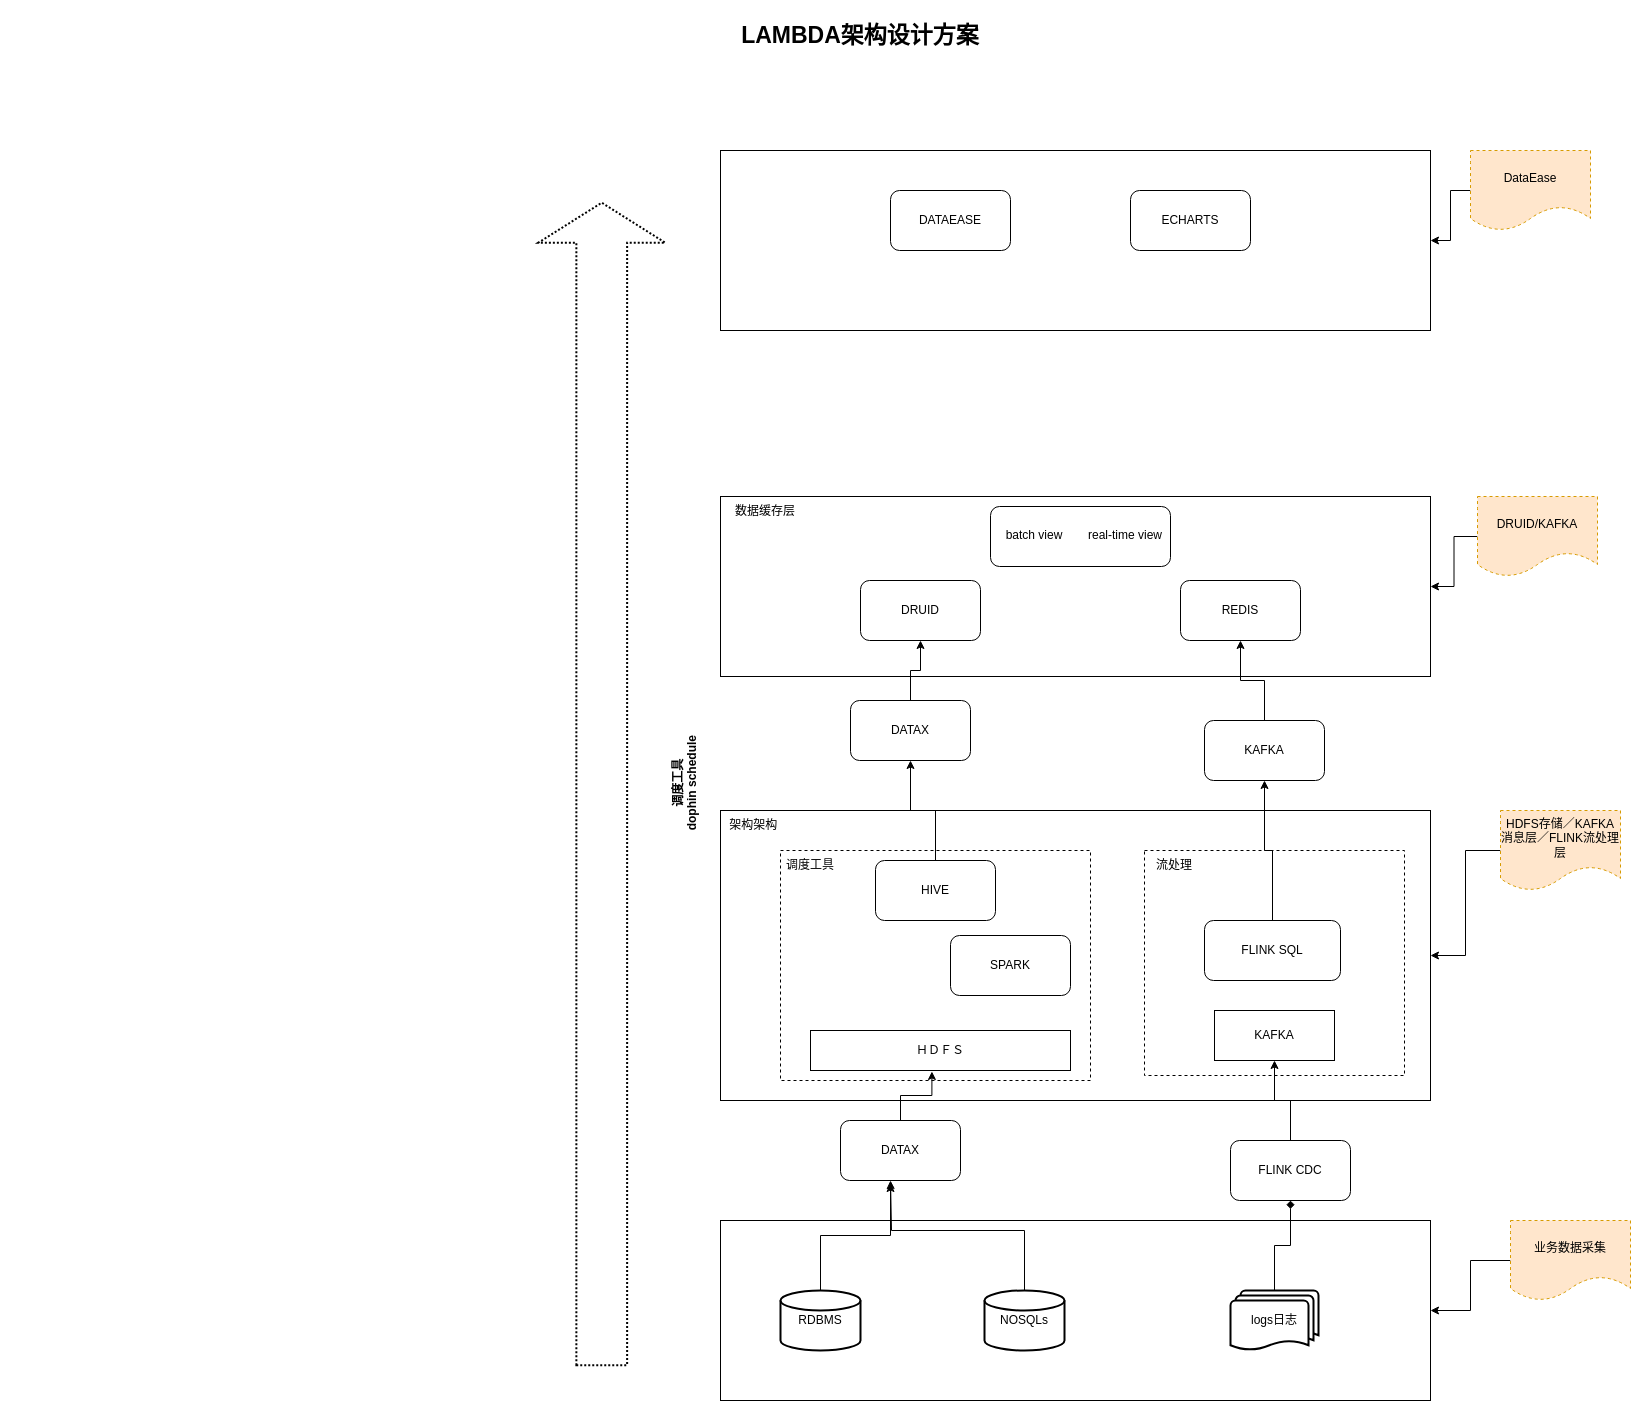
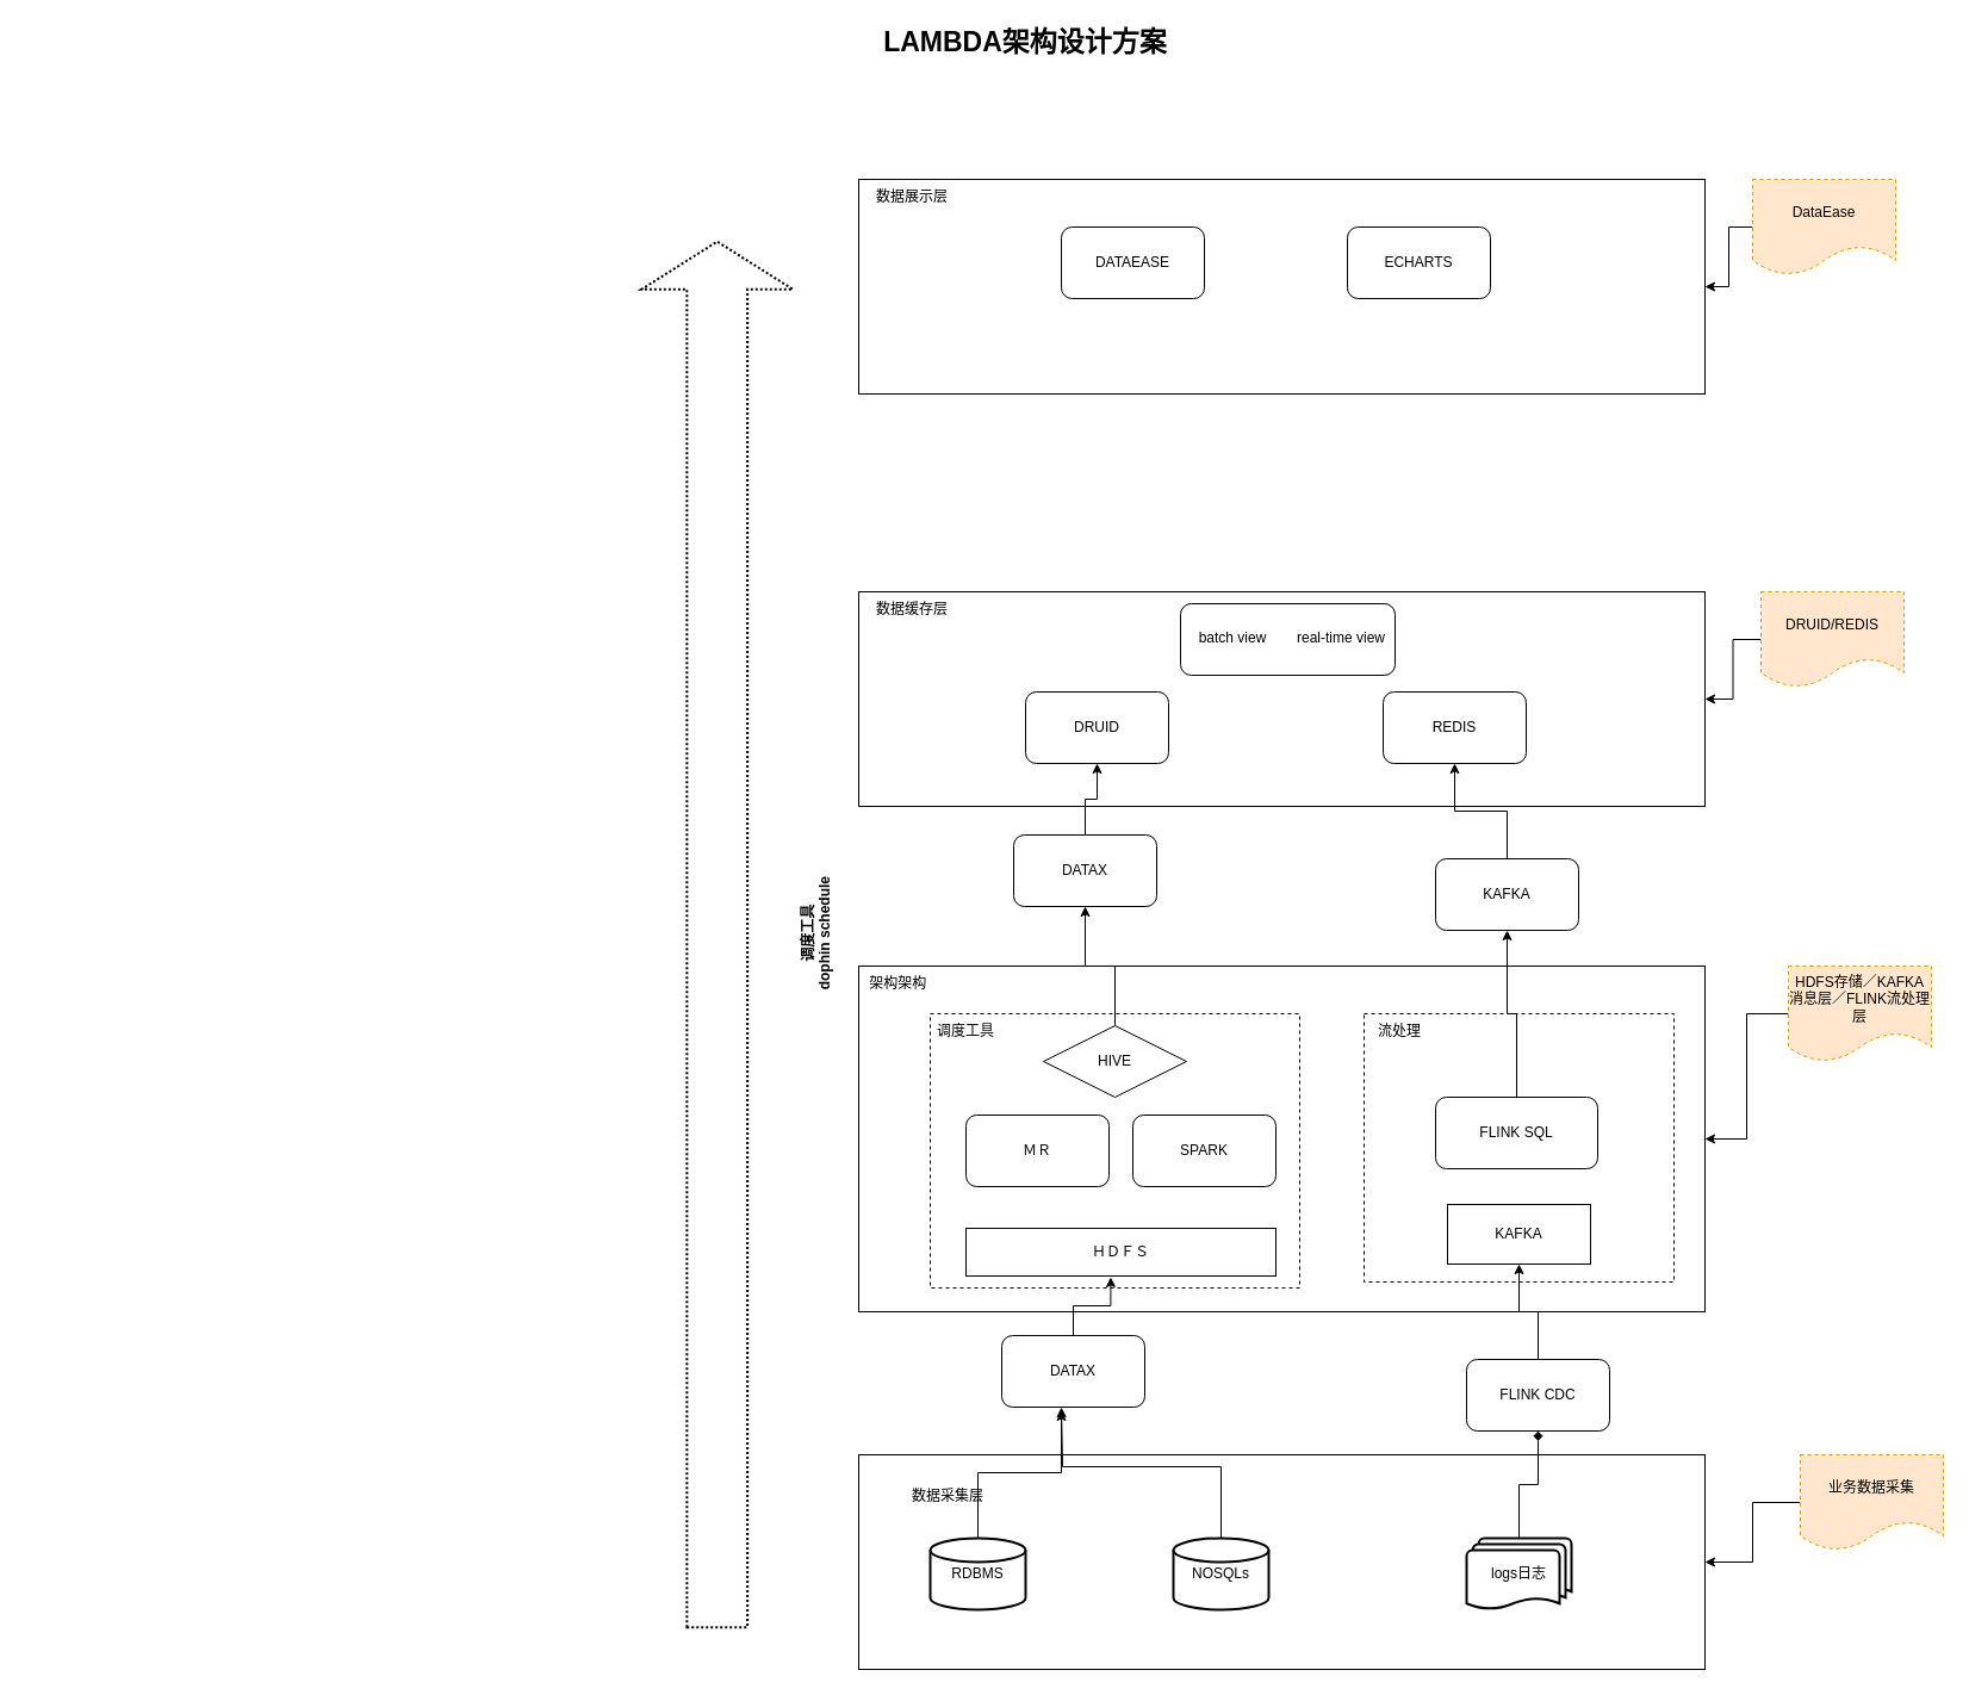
  <mxCell id="0" />
  <mxCell id="1" parent="0" />
  <mxCell id="2" value="" style="rounded=0;whiteSpace=wrap;html=1;" vertex="1" parent="1"><mxGeometry x="720" y="1220" width="710" height="180" as="geometry" /></mxCell>
+ <mxCell id="3" value="数据采集层" style="text;html=1;strokeColor=none;fillColor=none;align=center;verticalAlign=middle;whiteSpace=wrap;rounded=0;" vertex="1" parent="1"><mxGeometry x="750" y="1240" width="90" height="30" as="geometry" /></mxCell>
  <mxCell id="4" value="" style="rounded=0;whiteSpace=wrap;html=1;" vertex="1" parent="1"><mxGeometry x="720" y="810" width="710" height="290" as="geometry" /></mxCell>
  <mxCell id="5" value="架构架构&amp;nbsp;&lt;br&gt;" style="text;html=1;strokeColor=none;fillColor=none;align=center;verticalAlign=middle;whiteSpace=wrap;rounded=0;" vertex="1" parent="1"><mxGeometry x="690" y="810" width="130" height="30" as="geometry" /></mxCell>
  <mxCell id="6" value="" style="rounded=0;whiteSpace=wrap;html=1;" vertex="1" parent="1"><mxGeometry x="720" y="496" width="710" height="180" as="geometry" /></mxCell>
  <mxCell id="7" value="数据缓存层" style="text;html=1;strokeColor=none;fillColor=none;align=center;verticalAlign=middle;whiteSpace=wrap;rounded=0;" vertex="1" parent="1"><mxGeometry x="720" y="496" width="90" height="30" as="geometry" /></mxCell>
  <mxCell id="8" value="" style="rounded=0;whiteSpace=wrap;html=1;" vertex="1" parent="1"><mxGeometry x="720" y="150" width="710" height="180" as="geometry" /></mxCell>
+ <mxCell id="9" value="数据展示层" style="text;html=1;strokeColor=none;fillColor=none;align=center;verticalAlign=middle;whiteSpace=wrap;rounded=0;" vertex="1" parent="1"><mxGeometry x="720" y="150" width="90" height="30" as="geometry" /></mxCell>
  <mxCell id="10" value="RDBMS" style="strokeWidth=2;html=1;shape=mxgraph.flowchart.database;whiteSpace=wrap;" vertex="1" parent="1"><mxGeometry x="780" y="1290" width="80" height="60" as="geometry" /></mxCell>
  <mxCell id="11" style="edgeStyle=orthogonalEdgeStyle;rounded=0;orthogonalLoop=1;jettySize=auto;html=1;" edge="1" parent="1" source="12"><mxGeometry relative="1" as="geometry"><mxPoint x="890" y="1180" as="targetPoint" /><Array as="points"><mxPoint x="1024" y="1230" /><mxPoint x="891" y="1230" /></Array></mxGeometry></mxCell>
  <mxCell id="12" value="NOSQLs" style="strokeWidth=2;html=1;shape=mxgraph.flowchart.database;whiteSpace=wrap;" vertex="1" parent="1"><mxGeometry x="984" y="1290" width="80" height="60" as="geometry" /></mxCell>
  <mxCell id="13" style="edgeStyle=orthogonalEdgeStyle;rounded=0;orthogonalLoop=1;jettySize=auto;html=1;entryX=0.5;entryY=1;entryDx=0;entryDy=0;endArrow=diamond;" edge="1" parent="1" source="14" target="34"><mxGeometry relative="1" as="geometry" /></mxCell>
  <mxCell id="14" value="logs日志" style="strokeWidth=2;html=1;shape=mxgraph.flowchart.multi-document;whiteSpace=wrap;" vertex="1" parent="1"><mxGeometry x="1230" y="1290" width="88" height="60" as="geometry" /></mxCell>
  <mxCell id="15" value="" style="edgeStyle=orthogonalEdgeStyle;rounded=0;orthogonalLoop=1;jettySize=auto;html=1;" edge="1" parent="1" source="16" target="2"><mxGeometry relative="1" as="geometry" /></mxCell>
  <mxCell id="16" value="业务数据采集" style="shape=document;whiteSpace=wrap;html=1;boundedLbl=1;fillColor=#ffe6cc;strokeColor=#d79b00;dashed=1;" vertex="1" parent="1"><mxGeometry x="1510" y="1220" width="120" height="80" as="geometry" /></mxCell>
  <mxCell id="17" value="" style="edgeStyle=orthogonalEdgeStyle;rounded=0;orthogonalLoop=1;jettySize=auto;html=1;" edge="1" parent="1" source="18" target="4"><mxGeometry relative="1" as="geometry" /></mxCell>
  <mxCell id="18" value="HDFS存储／KAFKA消息层／FLINK流处理层" style="shape=document;whiteSpace=wrap;html=1;boundedLbl=1;fillColor=#ffe6cc;strokeColor=#d79b00;dashed=1;" vertex="1" parent="1"><mxGeometry x="1500" y="810" width="120" height="80" as="geometry" /></mxCell>
  <mxCell id="19" value="" style="edgeStyle=orthogonalEdgeStyle;rounded=0;orthogonalLoop=1;jettySize=auto;html=1;" edge="1" parent="1" source="20" target="6"><mxGeometry relative="1" as="geometry" /></mxCell>
- <mxCell id="20" value="DRUID/KAFKA" style="shape=document;whiteSpace=wrap;html=1;boundedLbl=1;fillColor=#ffe6cc;strokeColor=#d79b00;dashed=1;" vertex="1" parent="1"><mxGeometry x="1477" y="496" width="120" height="80" as="geometry" /></mxCell>
+ <mxCell id="20" value="DRUID/REDIS" style="shape=document;whiteSpace=wrap;html=1;boundedLbl=1;fillColor=#ffe6cc;strokeColor=#d79b00;dashed=1;" vertex="1" parent="1"><mxGeometry x="1477" y="496" width="120" height="80" as="geometry" /></mxCell>
  <mxCell id="21" value="" style="edgeStyle=orthogonalEdgeStyle;rounded=0;orthogonalLoop=1;jettySize=auto;html=1;" edge="1" parent="1" source="22" target="8"><mxGeometry relative="1" as="geometry" /></mxCell>
  <mxCell id="22" value="DataEase" style="shape=document;whiteSpace=wrap;html=1;boundedLbl=1;fillColor=#ffe6cc;strokeColor=#d79b00;dashed=1;" vertex="1" parent="1"><mxGeometry x="1470" y="150" width="120" height="80" as="geometry" /></mxCell>
  <mxCell id="23" value="DATAX" style="rounded=1;whiteSpace=wrap;html=1;" vertex="1" parent="1"><mxGeometry x="840" y="1120" width="120" height="60" as="geometry" /></mxCell>
  <mxCell id="24" style="edgeStyle=orthogonalEdgeStyle;rounded=0;orthogonalLoop=1;jettySize=auto;html=1;entryX=0.417;entryY=1.05;entryDx=0;entryDy=0;entryPerimeter=0;" edge="1" parent="1" source="10" target="23"><mxGeometry relative="1" as="geometry" /></mxCell>
  <mxCell id="25" value="" style="rounded=0;whiteSpace=wrap;html=1;dashed=1;" vertex="1" parent="1"><mxGeometry x="780" y="850" width="310" height="230" as="geometry" /></mxCell>
  <mxCell id="26" value="调度工具" style="text;html=1;strokeColor=none;fillColor=none;align=center;verticalAlign=middle;whiteSpace=wrap;rounded=0;" vertex="1" parent="1"><mxGeometry x="780" y="850" width="60" height="30" as="geometry" /></mxCell>
  <mxCell id="27" value="" style="rounded=0;whiteSpace=wrap;html=1;dashed=1;" vertex="1" parent="1"><mxGeometry x="1144" y="850" width="260" height="225" as="geometry" /></mxCell>
  <mxCell id="28" value="流处理" style="text;html=1;strokeColor=none;fillColor=none;align=center;verticalAlign=middle;whiteSpace=wrap;rounded=0;" vertex="1" parent="1"><mxGeometry x="1144" y="850" width="60" height="30" as="geometry" /></mxCell>
  <mxCell id="29" value="ＨＤＦＳ" style="rounded=0;whiteSpace=wrap;html=1;" vertex="1" parent="1"><mxGeometry x="810" y="1030" width="260" height="40" as="geometry" /></mxCell>
+ <mxCell id="30" value="ＭＲ" style="rounded=1;whiteSpace=wrap;html=1;" vertex="1" parent="1"><mxGeometry x="810" y="935" width="120" height="60" as="geometry" /></mxCell>
  <mxCell id="31" value="SPARK" style="rounded=1;whiteSpace=wrap;html=1;" vertex="1" parent="1"><mxGeometry x="950" y="935" width="120" height="60" as="geometry" /></mxCell>
  <mxCell id="32" style="edgeStyle=orthogonalEdgeStyle;rounded=0;orthogonalLoop=1;jettySize=auto;html=1;entryX=0.467;entryY=1.025;entryDx=0;entryDy=0;entryPerimeter=0;" edge="1" parent="1" source="23" target="29"><mxGeometry relative="1" as="geometry" /></mxCell>
  <mxCell id="33" style="edgeStyle=orthogonalEdgeStyle;rounded=0;orthogonalLoop=1;jettySize=auto;html=1;" edge="1" parent="1" source="34" target="35"><mxGeometry relative="1" as="geometry" /></mxCell>
  <mxCell id="34" value="FLINK CDC" style="rounded=1;whiteSpace=wrap;html=1;" vertex="1" parent="1"><mxGeometry x="1230" y="1140" width="120" height="60" as="geometry" /></mxCell>
  <mxCell id="35" value="KAFKA" style="rounded=0;whiteSpace=wrap;html=1;" vertex="1" parent="1"><mxGeometry x="1214" y="1010" width="120" height="50" as="geometry" /></mxCell>
  <mxCell id="36" style="edgeStyle=orthogonalEdgeStyle;rounded=0;orthogonalLoop=1;jettySize=auto;html=1;entryX=0.5;entryY=1;entryDx=0;entryDy=0;" edge="1" parent="1" source="37" target="45"><mxGeometry relative="1" as="geometry" /></mxCell>
  <mxCell id="37" value="FLINK SQL" style="rounded=1;whiteSpace=wrap;html=1;" vertex="1" parent="1"><mxGeometry x="1204" y="920" width="136" height="60" as="geometry" /></mxCell>
  <mxCell id="38" value="LAMBDA架构设计方案" style="text;html=1;strokeColor=none;fillColor=none;align=center;verticalAlign=middle;whiteSpace=wrap;rounded=0;fontSize=23;fontStyle=1" vertex="1" parent="1"><mxGeometry x="720" y="20" width="280" height="30" as="geometry" /></mxCell>
  <mxCell id="39" value="&lt;b&gt;调度工具&lt;br&gt;dophin schedule&lt;/b&gt;" style="verticalLabelPosition=bottom;verticalAlign=top;html=1;strokeWidth=2;shape=mxgraph.arrows2.arrow;dy=0.6;dx=40;notch=0;rotation=-90;dashed=1;dashPattern=1 1;" vertex="1" parent="1"><mxGeometry x="20" y="720" width="1162.5" height="126.88" as="geometry" /></mxCell>
  <mxCell id="40" style="edgeStyle=orthogonalEdgeStyle;rounded=0;orthogonalLoop=1;jettySize=auto;html=1;entryX=0.5;entryY=1;entryDx=0;entryDy=0;" edge="1" parent="1" source="41" target="47"><mxGeometry relative="1" as="geometry" /></mxCell>
- <mxCell id="41" value="HIVE" style="rounded=1;whiteSpace=wrap;html=1;" vertex="1" parent="1"><mxGeometry x="875" y="860" width="120" height="60" as="geometry" /></mxCell>
+ <mxCell id="41" value="HIVE" style="rhombus;whiteSpace=wrap;html=1;" vertex="1" parent="1"><mxGeometry x="875" y="860" width="120" height="60" as="geometry" /></mxCell>
  <mxCell id="42" value="DRUID" style="rounded=1;whiteSpace=wrap;html=1;" vertex="1" parent="1"><mxGeometry x="860" y="580" width="120" height="60" as="geometry" /></mxCell>
- <mxCell id="43" value="REDIS" style="rounded=1;whiteSpace=wrap;html=1;" vertex="1" parent="1"><mxGeometry x="1180" y="580" width="120" height="60" as="geometry" /></mxCell>
+ <mxCell id="43" value="REDIS" style="rounded=1;whiteSpace=wrap;html=1;" vertex="1" parent="1"><mxGeometry x="1160" y="580" width="120" height="60" as="geometry" /></mxCell>
  <mxCell id="44" style="edgeStyle=orthogonalEdgeStyle;rounded=0;orthogonalLoop=1;jettySize=auto;html=1;entryX=0.5;entryY=1;entryDx=0;entryDy=0;" edge="1" parent="1" source="45" target="43"><mxGeometry relative="1" as="geometry" /></mxCell>
  <mxCell id="45" value="KAFKA" style="rounded=1;whiteSpace=wrap;html=1;" vertex="1" parent="1"><mxGeometry x="1204" y="720" width="120" height="60" as="geometry" /></mxCell>
  <mxCell id="46" style="edgeStyle=orthogonalEdgeStyle;rounded=0;orthogonalLoop=1;jettySize=auto;html=1;" edge="1" parent="1" source="47" target="42"><mxGeometry relative="1" as="geometry" /></mxCell>
  <mxCell id="47" value="DATAX" style="rounded=1;whiteSpace=wrap;html=1;" vertex="1" parent="1"><mxGeometry x="850" y="700" width="120" height="60" as="geometry" /></mxCell>
  <mxCell id="48" value="DATAEASE" style="rounded=1;whiteSpace=wrap;html=1;" vertex="1" parent="1"><mxGeometry x="890" y="190" width="120" height="60" as="geometry" /></mxCell>
  <mxCell id="49" value="ECHARTS" style="rounded=1;whiteSpace=wrap;html=1;" vertex="1" parent="1"><mxGeometry x="1130" y="190" width="120" height="60" as="geometry" /></mxCell>
  <mxCell id="50" value="" style="rounded=1;whiteSpace=wrap;html=1;" vertex="1" parent="1"><mxGeometry x="990" y="506" width="180" height="60" as="geometry" /></mxCell>
  <mxCell id="51" value="batch view" style="text;html=1;strokeColor=none;fillColor=none;align=center;verticalAlign=middle;whiteSpace=wrap;rounded=0;" vertex="1" parent="1"><mxGeometry x="1004" y="520" width="60" height="30" as="geometry" /></mxCell>
  <mxCell id="52" value="real-time view" style="text;html=1;strokeColor=none;fillColor=none;align=center;verticalAlign=middle;whiteSpace=wrap;rounded=0;" vertex="1" parent="1"><mxGeometry x="1080" y="520" width="90" height="30" as="geometry" /></mxCell>
